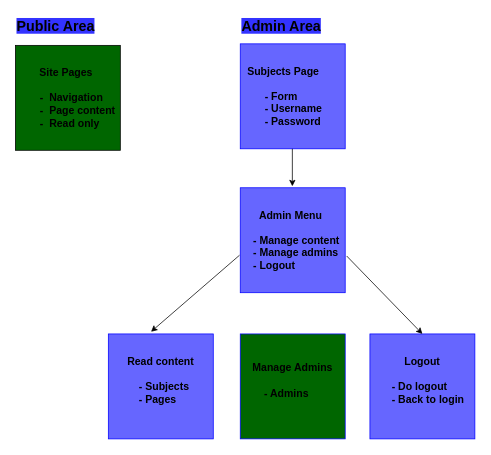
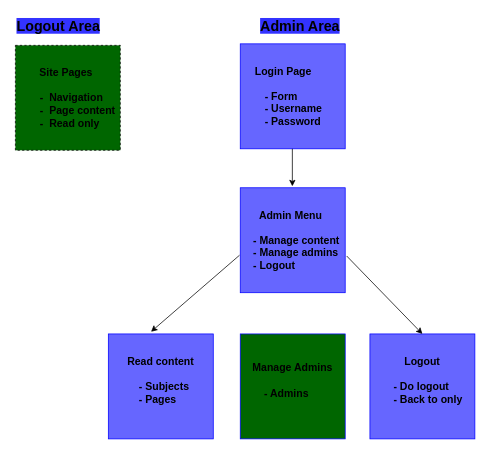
  <mxCell id="0" />
  <mxCell id="1" parent="0" />
- <mxCell id="2" value="&lt;div style=&quot;text-align: center;&quot;&gt;&lt;span style=&quot;font-size: 14px; background-color: initial;&quot;&gt;&lt;b&gt;Site Pages&lt;/b&gt;&lt;/span&gt;&lt;/div&gt;&lt;div style=&quot;text-align: center;&quot;&gt;&lt;span style=&quot;font-size: 14px; background-color: initial;&quot;&gt;&lt;b&gt;&lt;br&gt;&lt;/b&gt;&lt;/span&gt;&lt;/div&gt;&lt;b&gt;&lt;font style=&quot;font-size: 14px;&quot;&gt;&lt;span style=&quot;&quot;&gt;&#09;&lt;/span&gt;&lt;/font&gt;&lt;span style=&quot;background-color: initial; font-size: 14px;&quot;&gt;&amp;nbsp; &lt;span style=&quot;white-space: pre;&quot;&gt;&#09;&lt;/span&gt;-&amp;nbsp; Navigation&lt;/span&gt;&lt;/b&gt;&lt;div&gt;&lt;span style=&quot;font-size: 14px;&quot;&gt;&lt;b&gt;&amp;nbsp; &amp;nbsp; &lt;span style=&quot;white-space: pre;&quot;&gt;&#09;&lt;/span&gt;-&amp;nbsp; Page content&lt;/b&gt;&lt;/span&gt;&lt;/div&gt;&lt;div&gt;&lt;span style=&quot;font-size: 14px;&quot;&gt;&lt;b&gt;&amp;nbsp; &amp;nbsp; &lt;span style=&quot;white-space: pre;&quot;&gt;&#09;&lt;/span&gt;-&amp;nbsp;&amp;nbsp;Read only&lt;/b&gt;&lt;/span&gt;&lt;/div&gt;" style="whiteSpace=wrap;html=1;aspect=fixed;align=left;verticalAlign=middle;fillColor=#006600;" vertex="1" parent="1"><mxGeometry x="20" y="60" width="140" height="140" as="geometry" /></mxCell>
- <mxCell id="3" value="&lt;span style=&quot;font-size: 19px; background-color: rgb(51, 51, 255);&quot;&gt;&lt;b&gt;Public Area&lt;/b&gt;&lt;/span&gt;" style="text;strokeColor=none;align=left;fillColor=none;html=1;verticalAlign=middle;whiteSpace=wrap;rounded=0;fontSize=14;" vertex="1" parent="1"><mxGeometry x="20" width="140" height="30" as="geometry" y="20" /></mxCell>
- <mxCell id="4" value="&lt;div style=&quot;font-size: 14px;&quot;&gt;&lt;div style=&quot;text-align: center;&quot;&gt;&lt;b&gt;Subjects Page&lt;/b&gt;&lt;/div&gt;&lt;div style=&quot;text-align: center;&quot;&gt;&lt;b&gt;&lt;br&gt;&lt;/b&gt;&lt;/div&gt;&lt;div&gt;&lt;b style=&quot;background-color: initial;&quot;&gt;&lt;span style=&quot;white-space: pre;&quot;&gt;&#09;&lt;/span&gt;-&amp;nbsp;Form&lt;/b&gt;&lt;/div&gt;&lt;div&gt;&lt;b&gt;&lt;span style=&quot;white-space: pre;&quot;&gt;&#09;&lt;/span&gt;- Username&amp;nbsp;&lt;/b&gt;&lt;/div&gt;&lt;div&gt;&lt;b&gt;&lt;span style=&quot;white-space: pre;&quot;&gt;&#09;&lt;/span&gt;- Password&lt;/b&gt;&lt;/div&gt;&lt;/div&gt;" style="whiteSpace=wrap;html=1;aspect=fixed;align=left;verticalAlign=middle;fillColor=#6666FF;strokeColor=#0000FF;" vertex="1" parent="1"><mxGeometry x="320" y="58" width="140" height="140" as="geometry" /></mxCell>
- <mxCell id="5" value="&lt;span style=&quot;font-size: 19px; background-color: rgb(51, 51, 255);&quot;&gt;&lt;b&gt;Admin Area&lt;/b&gt;&lt;/span&gt;" style="text;strokeColor=none;align=left;fillColor=none;html=1;verticalAlign=middle;whiteSpace=wrap;rounded=0;fontSize=14;" vertex="1" parent="1"><mxGeometry x="320" width="140" height="30" as="geometry" y="20" /></mxCell>
+ <mxCell id="2" value="&lt;div style=&quot;text-align: center;&quot;&gt;&lt;span style=&quot;font-size: 14px; background-color: initial;&quot;&gt;&lt;b&gt;Site Pages&lt;/b&gt;&lt;/span&gt;&lt;/div&gt;&lt;div style=&quot;text-align: center;&quot;&gt;&lt;span style=&quot;font-size: 14px; background-color: initial;&quot;&gt;&lt;b&gt;&lt;br&gt;&lt;/b&gt;&lt;/span&gt;&lt;/div&gt;&lt;b&gt;&lt;font style=&quot;font-size: 14px;&quot;&gt;&lt;span style=&quot;&quot;&gt;&#09;&lt;/span&gt;&lt;/font&gt;&lt;span style=&quot;background-color: initial; font-size: 14px;&quot;&gt;&amp;nbsp; &lt;span style=&quot;white-space: pre;&quot;&gt;&#09;&lt;/span&gt;-&amp;nbsp; Navigation&lt;/span&gt;&lt;/b&gt;&lt;div&gt;&lt;span style=&quot;font-size: 14px;&quot;&gt;&lt;b&gt;&amp;nbsp; &amp;nbsp; &lt;span style=&quot;white-space: pre;&quot;&gt;&#09;&lt;/span&gt;-&amp;nbsp; Page content&lt;/b&gt;&lt;/span&gt;&lt;/div&gt;&lt;div&gt;&lt;span style=&quot;font-size: 14px;&quot;&gt;&lt;b&gt;&amp;nbsp; &amp;nbsp; &lt;span style=&quot;white-space: pre;&quot;&gt;&#09;&lt;/span&gt;-&amp;nbsp;&amp;nbsp;Read only&lt;/b&gt;&lt;/span&gt;&lt;/div&gt;" style="whiteSpace=wrap;html=1;aspect=fixed;align=left;verticalAlign=middle;fillColor=#006600;dashed=1;" vertex="1" parent="1"><mxGeometry x="20" y="60" width="140" height="140" as="geometry" /></mxCell>
+ <mxCell id="3" value="&lt;span style=&quot;font-size: 19px; background-color: rgb(51, 51, 255);&quot;&gt;&lt;b&gt;Logout Area&lt;/b&gt;&lt;/span&gt;" style="text;strokeColor=none;align=left;fillColor=none;html=1;verticalAlign=middle;whiteSpace=wrap;rounded=0;fontSize=14;" vertex="1" parent="1"><mxGeometry x="20" width="140" height="30" as="geometry" y="20" /></mxCell>
+ <mxCell id="4" value="&lt;div style=&quot;font-size: 14px;&quot;&gt;&lt;div style=&quot;text-align: center;&quot;&gt;&lt;b&gt;Login Page&lt;/b&gt;&lt;/div&gt;&lt;div style=&quot;text-align: center;&quot;&gt;&lt;b&gt;&lt;br&gt;&lt;/b&gt;&lt;/div&gt;&lt;div&gt;&lt;b style=&quot;background-color: initial;&quot;&gt;&lt;span style=&quot;white-space: pre;&quot;&gt;&#09;&lt;/span&gt;-&amp;nbsp;Form&lt;/b&gt;&lt;/div&gt;&lt;div&gt;&lt;b&gt;&lt;span style=&quot;white-space: pre;&quot;&gt;&#09;&lt;/span&gt;- Username&amp;nbsp;&lt;/b&gt;&lt;/div&gt;&lt;div&gt;&lt;b&gt;&lt;span style=&quot;white-space: pre;&quot;&gt;&#09;&lt;/span&gt;- Password&lt;/b&gt;&lt;/div&gt;&lt;/div&gt;" style="whiteSpace=wrap;html=1;aspect=fixed;align=left;verticalAlign=middle;fillColor=#6666FF;strokeColor=#0000FF;" vertex="1" parent="1"><mxGeometry x="320" y="58" width="140" height="140" as="geometry" /></mxCell>
+ <mxCell id="5" value="&lt;span style=&quot;font-size: 19px; background-color: rgb(51, 51, 255);&quot;&gt;&lt;b&gt;Admin Area&lt;/b&gt;&lt;/span&gt;" style="text;strokeColor=none;align=left;fillColor=none;html=1;verticalAlign=middle;whiteSpace=wrap;rounded=0;fontSize=14;" vertex="1" parent="1"><mxGeometry x="345" y="20" width="140" height="30" as="geometry" /></mxCell>
  <mxCell id="6" value="" style="endArrow=classic;html=1;fontSize=14;" edge="1" parent="1"><mxGeometry width="50" height="50" relative="1" as="geometry"><mxPoint x="389.5" y="198" as="sourcePoint" /><mxPoint x="389.5" y="248" as="targetPoint" /></mxGeometry></mxCell>
  <mxCell id="7" value="&lt;div style=&quot;font-size: 14px;&quot;&gt;&lt;div style=&quot;text-align: center;&quot;&gt;&lt;b&gt;Admin Menu&lt;/b&gt;&lt;/div&gt;&lt;div&gt;&lt;b&gt;&lt;br&gt;&lt;/b&gt;&lt;/div&gt;&lt;div&gt;&lt;b&gt;&amp;nbsp; &amp;nbsp; - Manage content&lt;/b&gt;&lt;/div&gt;&lt;div&gt;&lt;b&gt;&amp;nbsp; &amp;nbsp; - Manage admins&lt;/b&gt;&lt;/div&gt;&lt;div&gt;&lt;b&gt;&amp;nbsp; &amp;nbsp; - Logout&lt;/b&gt;&lt;/div&gt;&lt;/div&gt;" style="whiteSpace=wrap;html=1;aspect=fixed;align=left;verticalAlign=middle;strokeColor=#0000FF;fillColor=#6666FF;" vertex="1" parent="1"><mxGeometry x="320" y="250" width="140" height="140" as="geometry" /></mxCell>
  <mxCell id="8" value="&lt;div style=&quot;font-size: 14px;&quot;&gt;&lt;div style=&quot;&quot;&gt;&lt;b&gt;Read content&lt;/b&gt;&lt;/div&gt;&lt;div style=&quot;&quot;&gt;&lt;br&gt;&lt;/div&gt;&lt;div style=&quot;text-align: left;&quot;&gt;&lt;b&gt;&amp;nbsp; &amp;nbsp; - Subjects&lt;/b&gt;&lt;/div&gt;&lt;div style=&quot;text-align: left;&quot;&gt;&lt;b&gt;&amp;nbsp; &amp;nbsp; - Pages&lt;/b&gt;&lt;/div&gt;&lt;div&gt;&lt;b&gt;&amp;nbsp; &amp;nbsp;&amp;nbsp;&lt;/b&gt;&lt;/div&gt;&lt;/div&gt;" style="whiteSpace=wrap;html=1;aspect=fixed;align=center;verticalAlign=middle;strokeColor=#0000FF;fillColor=#6666FF;" vertex="1" parent="1"><mxGeometry x="144" y="445" width="140" height="140" as="geometry" /></mxCell>
  <mxCell id="9" value="" style="endArrow=classic;html=1;fontSize=14;entryX=0.407;entryY=-0.021;entryDx=0;entryDy=0;entryPerimeter=0;" edge="1" parent="1" target="8"><mxGeometry width="50" height="50" relative="1" as="geometry"><mxPoint x="319" y="340" as="sourcePoint" /><mxPoint x="319" y="390" as="targetPoint" /></mxGeometry></mxCell>
  <mxCell id="10" value="&lt;div style=&quot;font-size: 14px;&quot;&gt;&lt;div style=&quot;&quot;&gt;&lt;b&gt;Manage Admins&lt;/b&gt;&lt;/div&gt;&lt;div&gt;&lt;b&gt;&lt;br&gt;&lt;/b&gt;&lt;/div&gt;&lt;div style=&quot;text-align: left;&quot;&gt;&lt;b&gt;&amp;nbsp; &amp;nbsp; - Admins&lt;/b&gt;&lt;/div&gt;&lt;div&gt;&lt;b&gt;&amp;nbsp; &amp;nbsp;&amp;nbsp;&lt;/b&gt;&lt;/div&gt;&lt;/div&gt;" style="whiteSpace=wrap;html=1;aspect=fixed;align=center;verticalAlign=middle;strokeColor=#0000FF;fillColor=#006600;" vertex="1" parent="1"><mxGeometry x="320" y="445" width="140" height="140" as="geometry" /></mxCell>
- <mxCell id="11" value="&lt;div style=&quot;font-size: 14px;&quot;&gt;&lt;div style=&quot;&quot;&gt;&lt;b&gt;Logout&lt;/b&gt;&lt;/div&gt;&lt;div&gt;&lt;b&gt;&lt;br&gt;&lt;/b&gt;&lt;/div&gt;&lt;div style=&quot;text-align: left;&quot;&gt;&lt;b&gt;&amp;nbsp; &amp;nbsp; - Do logout&lt;/b&gt;&lt;/div&gt;&lt;div style=&quot;text-align: left;&quot;&gt;&lt;b&gt;&amp;nbsp; &amp;nbsp; - Back to login&lt;/b&gt;&lt;/div&gt;&lt;div style=&quot;text-align: left;&quot;&gt;&lt;b&gt;&amp;nbsp; &amp;nbsp;&amp;nbsp;&lt;/b&gt;&lt;/div&gt;&lt;/div&gt;" style="whiteSpace=wrap;html=1;aspect=fixed;align=center;verticalAlign=middle;strokeColor=#0000FF;fillColor=#6666FF;" vertex="1" parent="1"><mxGeometry x="493" y="445" width="140" height="140" as="geometry" /></mxCell>
+ <mxCell id="11" value="&lt;div style=&quot;font-size: 14px;&quot;&gt;&lt;div style=&quot;&quot;&gt;&lt;b&gt;Logout&lt;/b&gt;&lt;/div&gt;&lt;div&gt;&lt;b&gt;&lt;br&gt;&lt;/b&gt;&lt;/div&gt;&lt;div style=&quot;text-align: left;&quot;&gt;&lt;b&gt;&amp;nbsp; &amp;nbsp; - Do logout&lt;/b&gt;&lt;/div&gt;&lt;div style=&quot;text-align: left;&quot;&gt;&lt;b&gt;&amp;nbsp; &amp;nbsp; - Back to only&lt;/b&gt;&lt;/div&gt;&lt;div style=&quot;text-align: left;&quot;&gt;&lt;b&gt;&amp;nbsp; &amp;nbsp;&amp;nbsp;&lt;/b&gt;&lt;/div&gt;&lt;/div&gt;" style="whiteSpace=wrap;html=1;aspect=fixed;align=center;verticalAlign=middle;strokeColor=#0000FF;fillColor=#6666FF;" vertex="1" parent="1"><mxGeometry x="493" y="445" width="140" height="140" as="geometry" /></mxCell>
  <mxCell id="12" value="" style="endArrow=classic;html=1;fontSize=14;entryX=0.5;entryY=0;entryDx=0;entryDy=0;exitX=1.014;exitY=0.65;exitDx=0;exitDy=0;exitPerimeter=0;" edge="1" parent="1" source="7" target="11"><mxGeometry width="50" height="50" relative="1" as="geometry"><mxPoint x="459" y="330" as="sourcePoint" /><mxPoint x="459" y="370" as="targetPoint" /></mxGeometry></mxCell>
